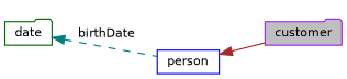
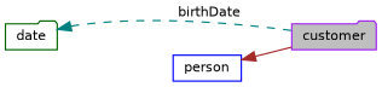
  digraph {
    rankdir=LR
    node [fillcolor=white fontname=Helvetica fontsize=10 shape=folder style=filled]
    edge [dir=back fontname=Helvetica fontsize=10 labelfontname=Helvetica labelfontsize=10]
    n1 [color=purple fillcolor=grey75 fontcolor=black height=0.2 label=customer width=0.4]
    n2 [color=blue height=0.2 label=person shape=box width=0.4]
    n3 [color=darkgreen height=0.2 label=date width=0.4]
    n2 -> n1 [color=brown style=solid]
-   n3 -> n2 [color=teal label=" birthDate" style=dashed]
+   n3 -> n1 [color=teal label=" birthDate" style=dashed]
  }
